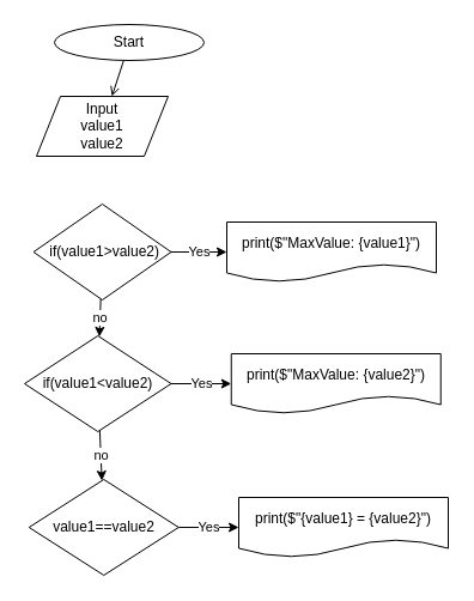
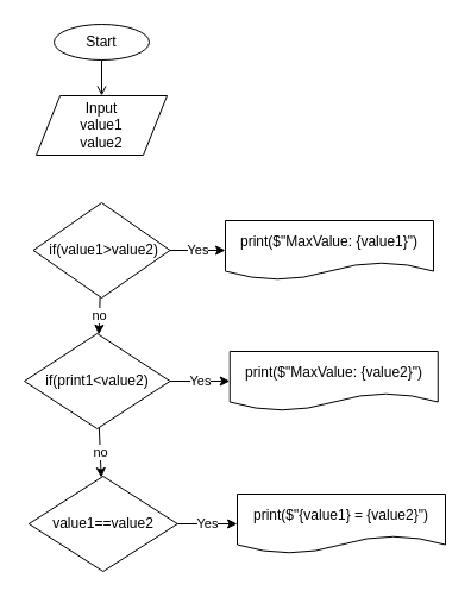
  <mxCell id="0" />
  <mxCell id="1" parent="0" />
  <mxCell id="2" value="" style="edgeStyle=none;html=1;endArrow=open;" edge="1" parent="1" source="3" target="4"><mxGeometry relative="1" as="geometry" /></mxCell>
- <mxCell id="3" value="Start" style="ellipse;whiteSpace=wrap;html=1;" vertex="1" parent="1"><mxGeometry x="45" y="20" width="125" height="30" as="geometry" /></mxCell>
+ <mxCell id="3" value="Start" style="ellipse;whiteSpace=wrap;html=1;" vertex="1" parent="1"><mxGeometry x="45" y="20" width="80" height="30" as="geometry" /></mxCell>
  <mxCell id="4" value="Input&lt;br&gt;value1&lt;br&gt;value2" style="shape=parallelogram;perimeter=parallelogramPerimeter;whiteSpace=wrap;html=1;fixedSize=1;" vertex="1" parent="1"><mxGeometry x="30" y="80" width="110" height="50" as="geometry" /></mxCell>
  <mxCell id="5" value="Yes" style="edgeStyle=none;html=1;" edge="1" parent="1" source="7" target="8"><mxGeometry relative="1" as="geometry" /></mxCell>
  <mxCell id="6" value="no" style="edgeStyle=none;html=1;" edge="1" parent="1" source="7" target="10"><mxGeometry relative="1" as="geometry" /></mxCell>
  <mxCell id="7" value="&amp;nbsp;if(value1&amp;gt;value2)" style="rhombus;whiteSpace=wrap;html=1;" vertex="1" parent="1"><mxGeometry x="27.5" y="170" width="115" height="80" as="geometry" /></mxCell>
  <mxCell id="8" value="print($&quot;MaxValue: {value1}&quot;)" style="shape=document;whiteSpace=wrap;html=1;boundedLbl=1;" vertex="1" parent="1"><mxGeometry x="189" y="185" width="175" height="50" as="geometry" /></mxCell>
  <mxCell id="9" value="no" style="edgeStyle=none;html=1;" edge="1" parent="1" source="10" target="13"><mxGeometry relative="1" as="geometry" /></mxCell>
- <mxCell id="10" value="if(value1&amp;lt;value2)" style="rhombus;whiteSpace=wrap;html=1;" vertex="1" parent="1"><mxGeometry x="20" y="280" width="122.5" height="80" as="geometry" /></mxCell>
+ <mxCell id="10" value="if(print1&amp;lt;value2)" style="rhombus;whiteSpace=wrap;html=1;" vertex="1" parent="1"><mxGeometry x="20" y="280" width="122.5" height="80" as="geometry" /></mxCell>
  <mxCell id="11" value="Yes" style="edgeStyle=none;html=1;exitX=1;exitY=0.5;exitDx=0;exitDy=0;" edge="1" parent="1" target="12" source="10"><mxGeometry relative="1" as="geometry"><mxPoint x="146.25" y="320" as="sourcePoint" /></mxGeometry></mxCell>
  <mxCell id="12" value="print($&quot;MaxValue: {value2}&quot;)" style="shape=document;whiteSpace=wrap;html=1;boundedLbl=1;" vertex="1" parent="1"><mxGeometry x="192.75" y="295" width="175" height="50" as="geometry" /></mxCell>
  <mxCell id="13" value="value1==value2" style="rhombus;whiteSpace=wrap;html=1;" vertex="1" parent="1"><mxGeometry x="23.75" y="400" width="125" height="80" as="geometry" /></mxCell>
  <mxCell id="14" value="Yes" style="edgeStyle=none;html=1;" edge="1" parent="1" target="15" source="13"><mxGeometry relative="1" as="geometry"><mxPoint x="110" y="510" as="sourcePoint" /></mxGeometry></mxCell>
  <mxCell id="15" value="print($&quot;{value1} = {value2}&quot;)" style="shape=document;whiteSpace=wrap;html=1;boundedLbl=1;" vertex="1" parent="1"><mxGeometry x="199" y="415" width="175" height="50" as="geometry" /></mxCell>
